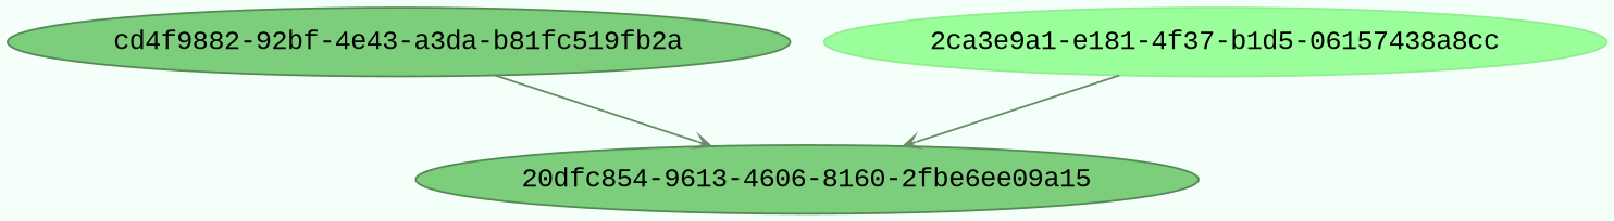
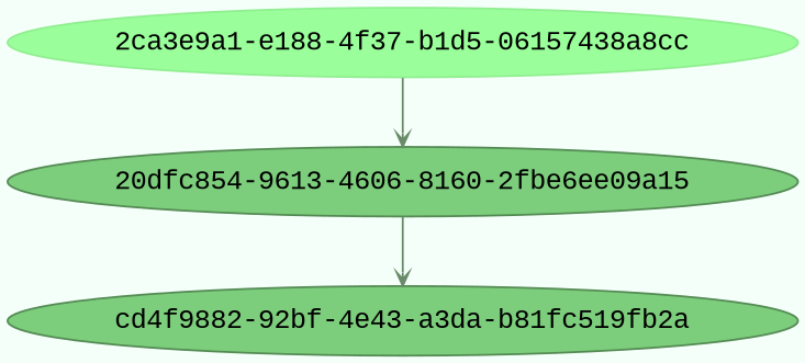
  digraph {
    arrowhead=vee
    bgcolor=mintcream
    fontname="Liberation Mono"
    root="cd4f9882-92bf-4e43-a3da-b81fc519fb2a"
    shape=oval
    style=filled
    node [arrowhead=vee color=palegreen4 fillcolor=palegreen3 fontname="Liberation Mono" shape=oval style=filled]
    edge [arrowcolor=black arrowhead=vee arrowsize=0.7 color=darkseagreen4 fontname="Liberation Mono" shape=oval style=filled]
    "cd4f9882-92bf-4e43-a3da-b81fc519fb2a"
    "20dfc854-9613-4606-8160-2fbe6ee09a15"
-   "2ca3e9a1-e181-4f37-b1d5-06157438a8cc" [color=palegreen2 fillcolor=palegreen1]
-   "cd4f9882-92bf-4e43-a3da-b81fc519fb2a" -> "20dfc854-9613-4606-8160-2fbe6ee09a15"
+   "2ca3e9a1-e181-4f37-b1d5-06157438a8cc" [color=palegreen2 fillcolor=palegreen1 label="2ca3e9a1-e188-4f37-b1d5-06157438a8cc"]
+   "20dfc854-9613-4606-8160-2fbe6ee09a15" -> "cd4f9882-92bf-4e43-a3da-b81fc519fb2a"
    "2ca3e9a1-e181-4f37-b1d5-06157438a8cc" -> "20dfc854-9613-4606-8160-2fbe6ee09a15"
  }
